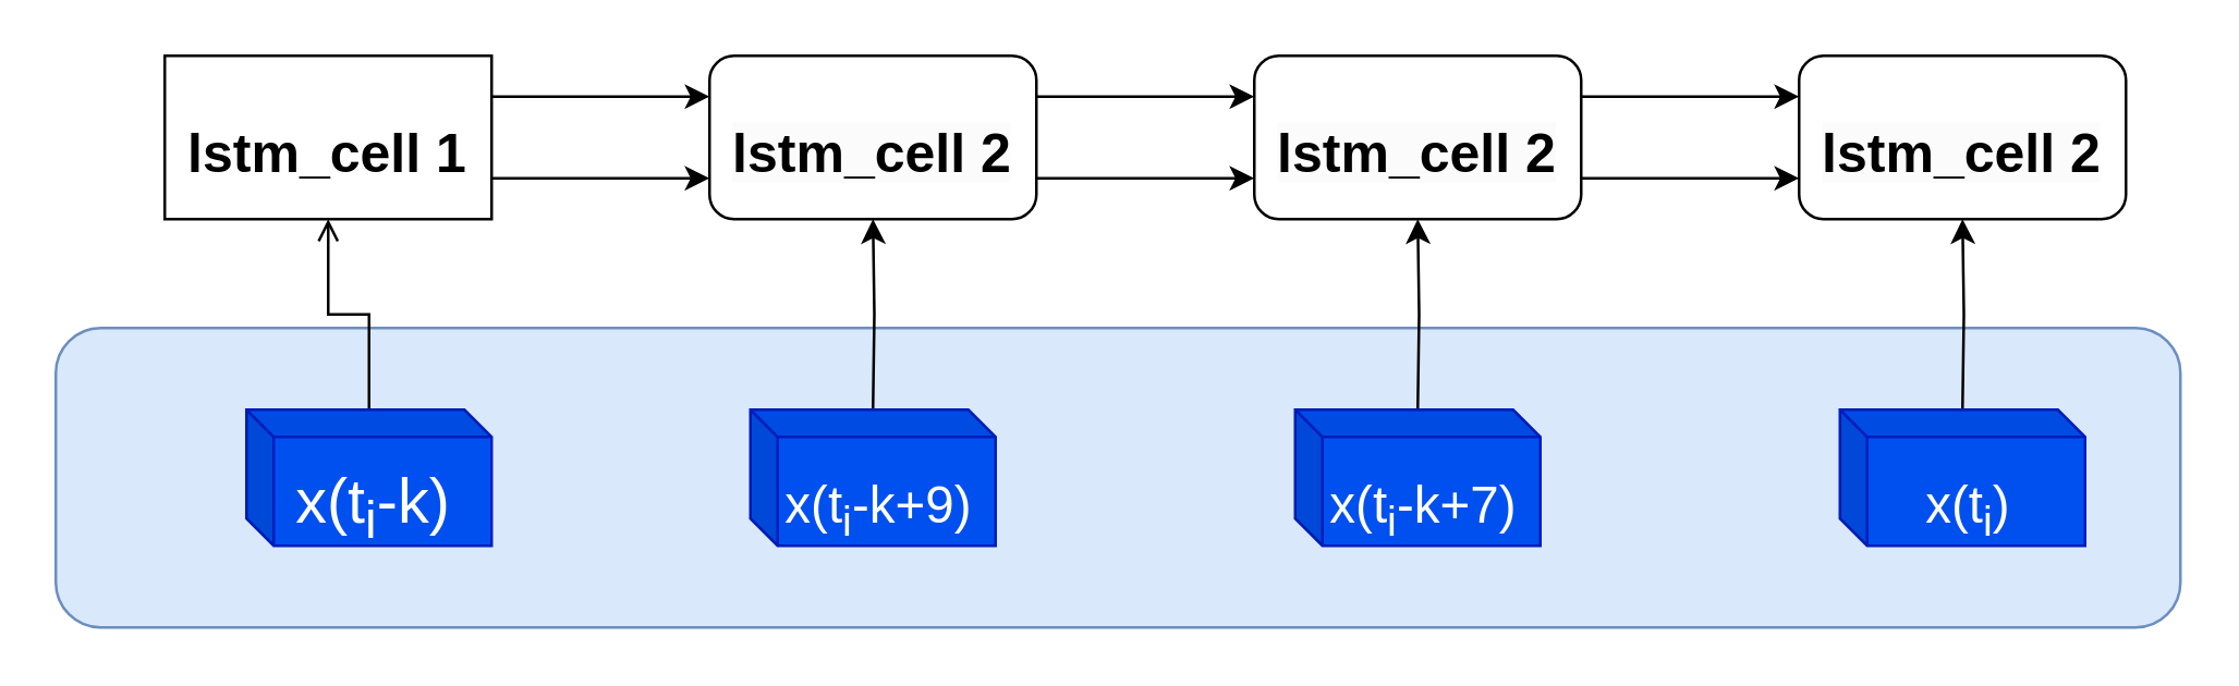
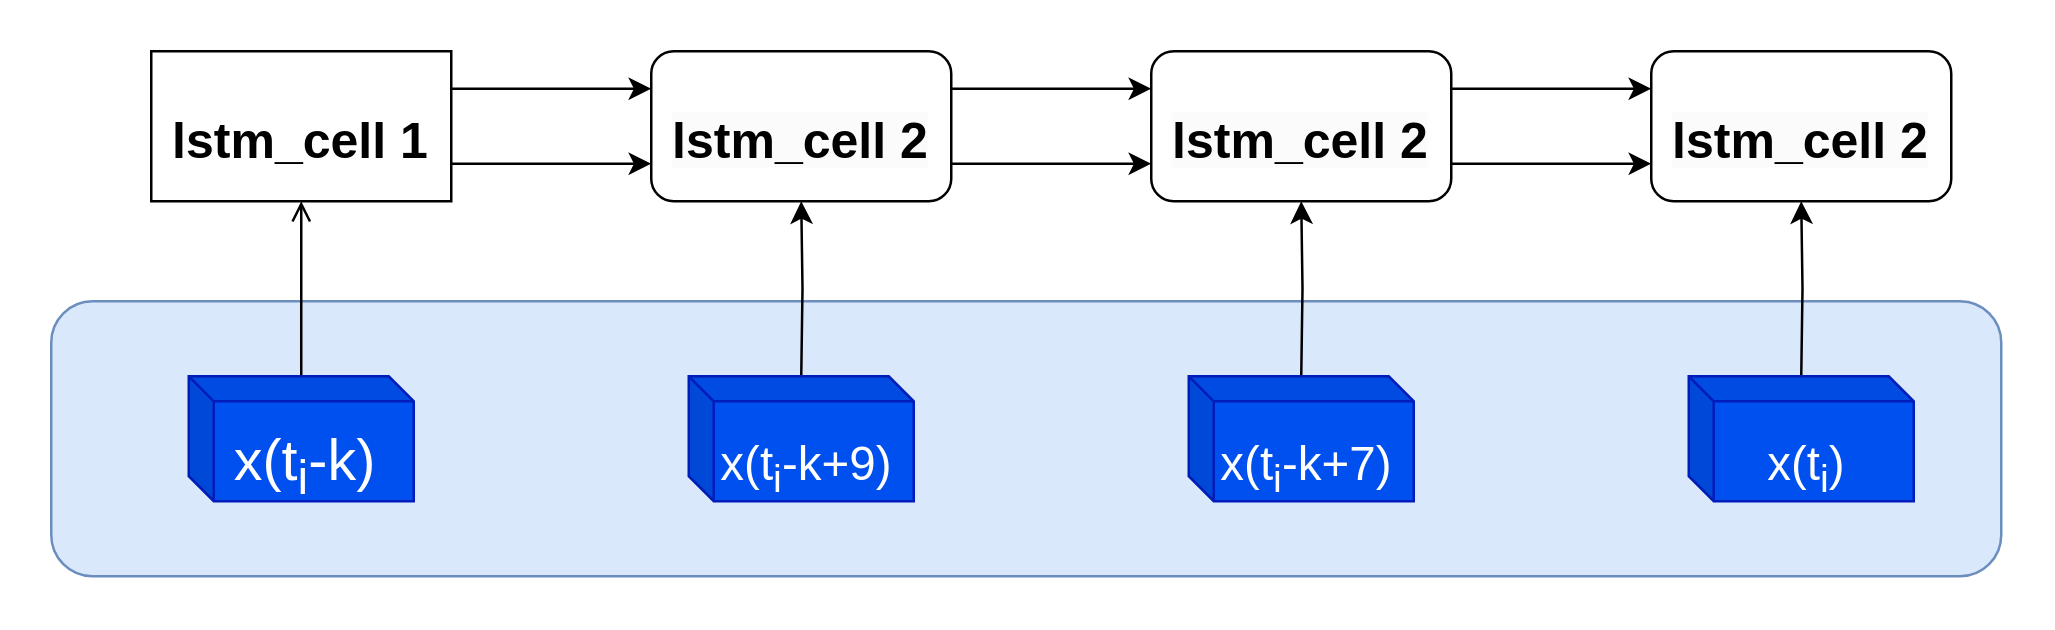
  <mxCell id="0" />
  <mxCell id="1" parent="0" />
  <mxCell id="2" value="" style="rounded=1;whiteSpace=wrap;html=1;fontSize=35;fillColor=#dae8fc;strokeColor=#6c8ebf;" vertex="1" parent="1"><mxGeometry x="20" y="120" width="780" height="110" as="geometry" /></mxCell>
  <mxCell id="3" style="edgeStyle=orthogonalEdgeStyle;rounded=0;orthogonalLoop=1;jettySize=auto;html=1;exitX=1;exitY=0.25;exitDx=0;exitDy=0;entryX=0;entryY=0.25;entryDx=0;entryDy=0;fontSize=35;" edge="1" parent="1" source="5" target="8"><mxGeometry relative="1" as="geometry" /></mxCell>
  <mxCell id="4" style="edgeStyle=orthogonalEdgeStyle;rounded=0;orthogonalLoop=1;jettySize=auto;html=1;exitX=1;exitY=0.75;exitDx=0;exitDy=0;entryX=0;entryY=0.75;entryDx=0;entryDy=0;fontSize=35;" edge="1" parent="1" source="5" target="8"><mxGeometry relative="1" as="geometry" /></mxCell>
  <mxCell id="5" value="&lt;font style=&quot;font-size: 20px;&quot;&gt;&lt;b&gt;lstm_cell 1&lt;/b&gt;&lt;/font&gt;" style="whiteSpace=wrap;html=1;fontSize=35;rounded=0;" vertex="1" parent="1"><mxGeometry x="60" y="20" width="120" height="60" as="geometry" /></mxCell>
  <mxCell id="6" style="edgeStyle=orthogonalEdgeStyle;rounded=0;orthogonalLoop=1;jettySize=auto;html=1;exitX=1;exitY=0.75;exitDx=0;exitDy=0;entryX=0;entryY=0.75;entryDx=0;entryDy=0;fontSize=35;" edge="1" parent="1" source="8" target="11"><mxGeometry relative="1" as="geometry" /></mxCell>
  <mxCell id="7" style="edgeStyle=orthogonalEdgeStyle;rounded=0;orthogonalLoop=1;jettySize=auto;html=1;exitX=1;exitY=0.25;exitDx=0;exitDy=0;entryX=0;entryY=0.25;entryDx=0;entryDy=0;fontSize=35;" edge="1" parent="1" source="8" target="11"><mxGeometry relative="1" as="geometry" /></mxCell>
  <mxCell id="8" value="&lt;b style=&quot;border-color: var(--border-color); color: rgb(0, 0, 0); font-family: Helvetica; font-size: 20px; font-style: normal; font-variant-ligatures: normal; font-variant-caps: normal; letter-spacing: normal; orphans: 2; text-align: center; text-indent: 0px; text-transform: none; widows: 2; word-spacing: 0px; -webkit-text-stroke-width: 0px; background-color: rgb(251, 251, 251); text-decoration-thickness: initial; text-decoration-style: initial; text-decoration-color: initial;&quot;&gt;lstm_cell 2&lt;/b&gt;" style="rounded=1;whiteSpace=wrap;html=1;fontSize=35;" vertex="1" parent="1"><mxGeometry x="260" y="20" width="120" height="60" as="geometry" /></mxCell>
  <mxCell id="9" style="edgeStyle=orthogonalEdgeStyle;rounded=0;orthogonalLoop=1;jettySize=auto;html=1;exitX=1;exitY=0.25;exitDx=0;exitDy=0;entryX=0;entryY=0.25;entryDx=0;entryDy=0;fontSize=35;" edge="1" parent="1" source="11" target="12"><mxGeometry relative="1" as="geometry" /></mxCell>
  <mxCell id="10" style="edgeStyle=orthogonalEdgeStyle;rounded=0;orthogonalLoop=1;jettySize=auto;html=1;exitX=1;exitY=0.75;exitDx=0;exitDy=0;entryX=0;entryY=0.75;entryDx=0;entryDy=0;fontSize=35;" edge="1" parent="1" source="11" target="12"><mxGeometry relative="1" as="geometry" /></mxCell>
  <mxCell id="11" value="&lt;b style=&quot;border-color: var(--border-color); color: rgb(0, 0, 0); font-family: Helvetica; font-size: 20px; font-style: normal; font-variant-ligatures: normal; font-variant-caps: normal; letter-spacing: normal; orphans: 2; text-align: center; text-indent: 0px; text-transform: none; widows: 2; word-spacing: 0px; -webkit-text-stroke-width: 0px; background-color: rgb(251, 251, 251); text-decoration-thickness: initial; text-decoration-style: initial; text-decoration-color: initial;&quot;&gt;lstm_cell 2&lt;/b&gt;" style="rounded=1;whiteSpace=wrap;html=1;fontSize=35;" vertex="1" parent="1"><mxGeometry x="460" y="20" width="120" height="60" as="geometry" /></mxCell>
  <mxCell id="12" value="&lt;b style=&quot;border-color: var(--border-color); color: rgb(0, 0, 0); font-family: Helvetica; font-size: 20px; font-style: normal; font-variant-ligatures: normal; font-variant-caps: normal; letter-spacing: normal; orphans: 2; text-align: center; text-indent: 0px; text-transform: none; widows: 2; word-spacing: 0px; -webkit-text-stroke-width: 0px; background-color: rgb(251, 251, 251); text-decoration-thickness: initial; text-decoration-style: initial; text-decoration-color: initial;&quot;&gt;lstm_cell 2&lt;/b&gt;" style="rounded=1;whiteSpace=wrap;html=1;fontSize=35;" vertex="1" parent="1"><mxGeometry x="660" y="20" width="120" height="60" as="geometry" /></mxCell>
  <mxCell id="13" style="edgeStyle=orthogonalEdgeStyle;rounded=0;orthogonalLoop=1;jettySize=auto;html=1;fontSize=35;endArrow=open;" edge="1" parent="1" source="14" target="5"><mxGeometry relative="1" as="geometry" /></mxCell>
- <mxCell id="14" value="&lt;span style=&quot;font-size: 23px;&quot;&gt;x(t&lt;sub&gt;i&lt;/sub&gt;&lt;/span&gt;&lt;span style=&quot;font-size: 23px;&quot;&gt;-k)&amp;nbsp;&lt;/span&gt;" style="shape=cube;whiteSpace=wrap;html=1;boundedLbl=1;backgroundOutline=1;darkOpacity=0.05;darkOpacity2=0.1;fontSize=35;size=10;fillColor=#0050ef;strokeColor=#001DBC;fontColor=#ffffff;" vertex="1" parent="1"><mxGeometry x="90" y="150" width="90" height="50" as="geometry" /></mxCell>
+ <mxCell id="14" value="&lt;span style=&quot;font-size: 23px;&quot;&gt;x(t&lt;sub&gt;i&lt;/sub&gt;&lt;/span&gt;&lt;span style=&quot;font-size: 23px;&quot;&gt;-k)&amp;nbsp;&lt;/span&gt;" style="shape=cube;whiteSpace=wrap;html=1;boundedLbl=1;backgroundOutline=1;darkOpacity=0.05;darkOpacity2=0.1;fontSize=35;size=10;fillColor=#0050ef;strokeColor=#001DBC;fontColor=#ffffff;" vertex="1" parent="1"><mxGeometry x="75" y="150" width="90" height="50" as="geometry" /></mxCell>
  <mxCell id="15" style="edgeStyle=orthogonalEdgeStyle;rounded=0;orthogonalLoop=1;jettySize=auto;html=1;exitX=0.5;exitY=1;exitDx=0;exitDy=0;fontSize=35;" edge="1" parent="1" source="5" target="5"><mxGeometry relative="1" as="geometry" /></mxCell>
  <mxCell id="16" style="edgeStyle=orthogonalEdgeStyle;rounded=0;orthogonalLoop=1;jettySize=auto;html=1;fontSize=35;" edge="1" parent="1" target="8"><mxGeometry relative="1" as="geometry"><mxPoint x="320" y="150" as="sourcePoint" /></mxGeometry></mxCell>
  <mxCell id="17" style="edgeStyle=orthogonalEdgeStyle;rounded=0;orthogonalLoop=1;jettySize=auto;html=1;entryX=0.5;entryY=1;entryDx=0;entryDy=0;fontSize=35;" edge="1" parent="1" target="11"><mxGeometry relative="1" as="geometry"><mxPoint x="520" y="150" as="sourcePoint" /></mxGeometry></mxCell>
  <mxCell id="18" style="edgeStyle=orthogonalEdgeStyle;rounded=0;orthogonalLoop=1;jettySize=auto;html=1;entryX=0.5;entryY=1;entryDx=0;entryDy=0;fontSize=35;" edge="1" parent="1" target="12"><mxGeometry relative="1" as="geometry"><mxPoint x="720" y="150" as="sourcePoint" /></mxGeometry></mxCell>
  <mxCell id="19" value="&lt;font style=&quot;font-size: 19px;&quot;&gt;x(t&lt;sub style=&quot;&quot;&gt;i&lt;/sub&gt;-k+9)&amp;nbsp;&lt;/font&gt;" style="shape=cube;whiteSpace=wrap;html=1;boundedLbl=1;backgroundOutline=1;darkOpacity=0.05;darkOpacity2=0.1;fontSize=35;size=10;fillColor=#0050ef;strokeColor=#001DBC;fontColor=#ffffff;" vertex="1" parent="1"><mxGeometry x="275" y="150" width="90" height="50" as="geometry" /></mxCell>
  <mxCell id="20" value="&lt;font style=&quot;font-size: 19px;&quot;&gt;x(t&lt;sub style=&quot;&quot;&gt;i&lt;/sub&gt;-k+7)&amp;nbsp;&lt;/font&gt;" style="shape=cube;whiteSpace=wrap;html=1;boundedLbl=1;backgroundOutline=1;darkOpacity=0.05;darkOpacity2=0.1;fontSize=35;size=10;fillColor=#0050ef;strokeColor=#001DBC;fontColor=#ffffff;" vertex="1" parent="1"><mxGeometry x="475" y="150" width="90" height="50" as="geometry" /></mxCell>
  <mxCell id="21" value="&lt;font style=&quot;font-size: 19px;&quot;&gt;x(t&lt;sub style=&quot;&quot;&gt;i&lt;/sub&gt;)&amp;nbsp;&lt;/font&gt;" style="shape=cube;whiteSpace=wrap;html=1;boundedLbl=1;backgroundOutline=1;darkOpacity=0.05;darkOpacity2=0.1;fontSize=35;size=10;fillColor=#0050ef;strokeColor=#001DBC;fontColor=#ffffff;" vertex="1" parent="1"><mxGeometry x="675" y="150" width="90" height="50" as="geometry" /></mxCell>
